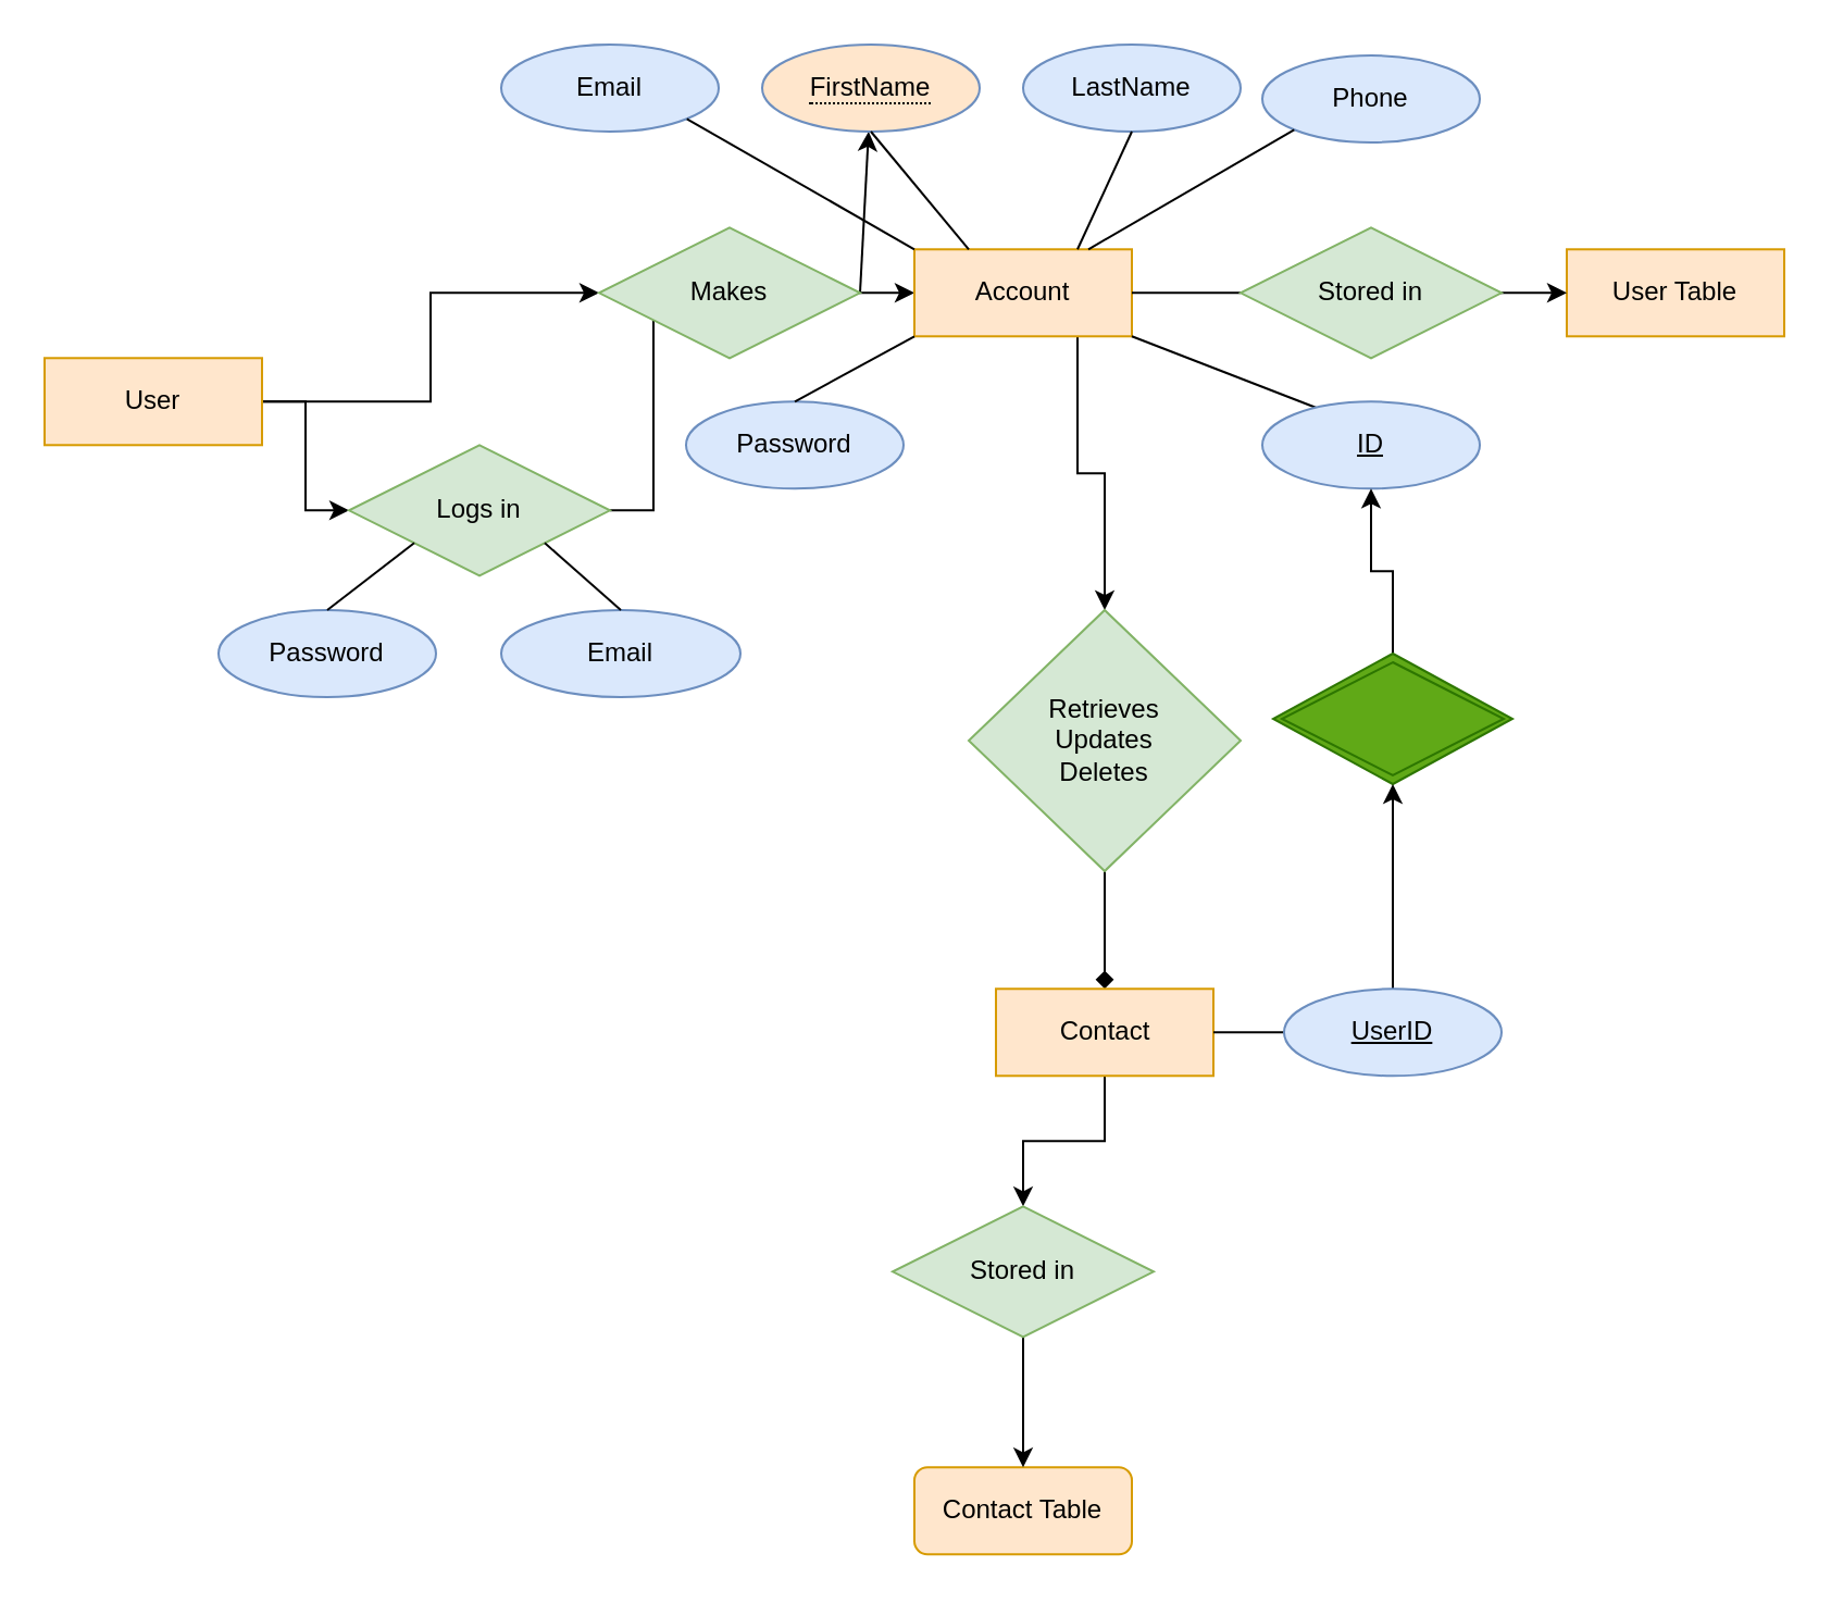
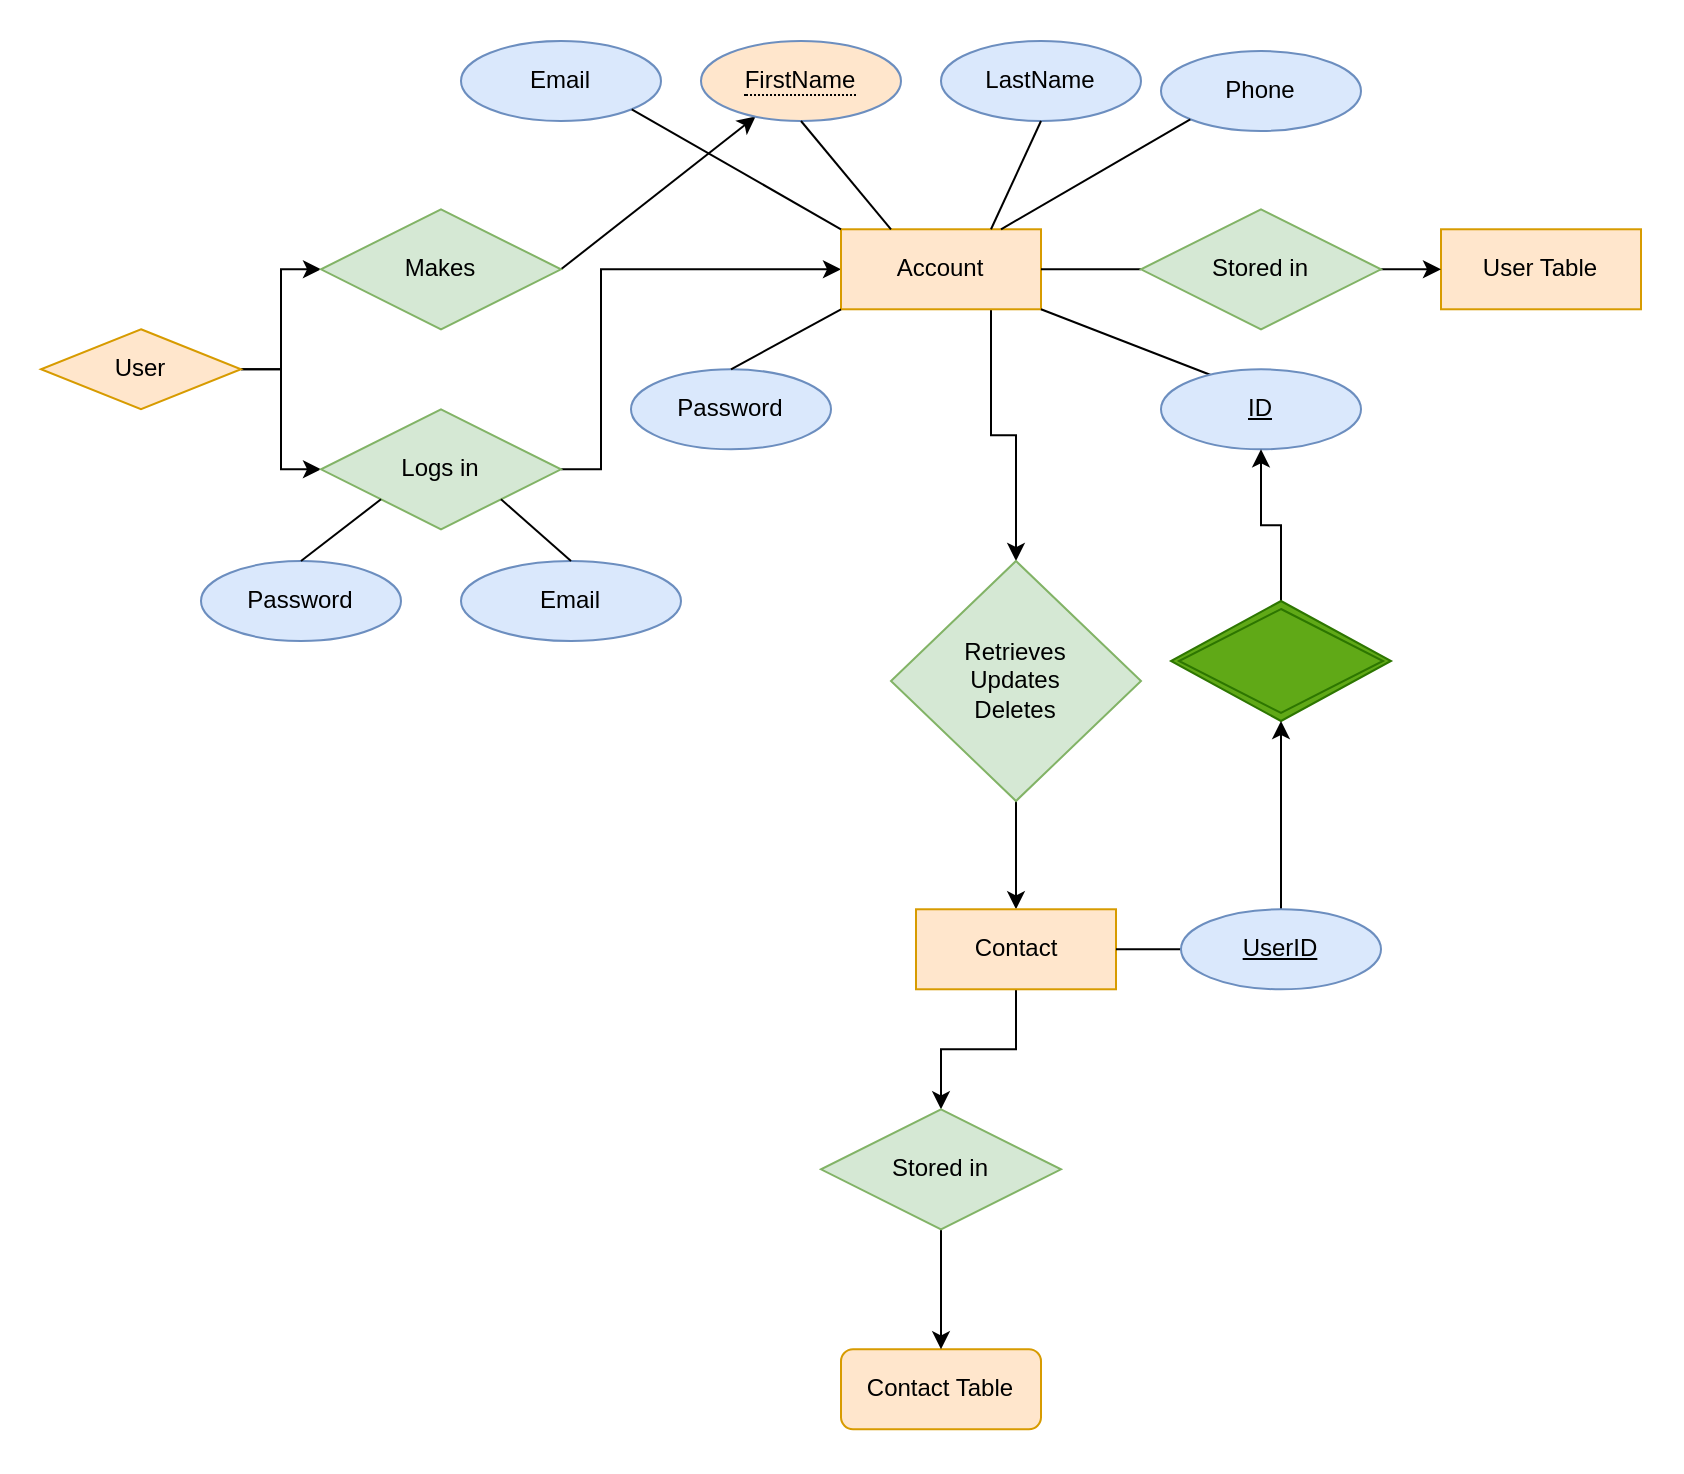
  <mxCell id="0" />
  <mxCell id="1" parent="0" />
  <mxCell id="2" style="edgeStyle=none;rounded=0;orthogonalLoop=1;jettySize=auto;html=1;exitX=0;exitY=0;exitDx=0;exitDy=0;" edge="1" parent="1"><mxGeometry relative="1" as="geometry"><mxPoint x="154.645" y="39.998" as="sourcePoint" /><mxPoint x="154.645" y="39.998" as="targetPoint" /></mxGeometry></mxCell>
  <mxCell id="3" style="edgeStyle=orthogonalEdgeStyle;rounded=0;orthogonalLoop=1;jettySize=auto;html=1;exitX=1;exitY=0.5;exitDx=0;exitDy=0;entryX=0;entryY=0.5;entryDx=0;entryDy=0;" edge="1" parent="1" source="5" target="12"><mxGeometry relative="1" as="geometry" /></mxCell>
  <mxCell id="4" style="edgeStyle=orthogonalEdgeStyle;rounded=0;orthogonalLoop=1;jettySize=auto;html=1;exitX=1;exitY=0.5;exitDx=0;exitDy=0;entryX=0;entryY=0.5;entryDx=0;entryDy=0;" edge="1" parent="1" source="5" target="7"><mxGeometry relative="1" as="geometry" /></mxCell>
- <mxCell id="5" value="User" style="whiteSpace=wrap;html=1;align=center;fillColor=#ffe6cc;strokeColor=#d79b00;" vertex="1" parent="1"><mxGeometry x="20" y="164.14" width="100" height="40" as="geometry" /></mxCell>
+ <mxCell id="5" value="User" style="rhombus;whiteSpace=wrap;html=1;align=center;fillColor=#ffe6cc;strokeColor=#d79b00;" vertex="1" parent="1"><mxGeometry x="20" y="164.14" width="100" height="40" as="geometry" /></mxCell>
  <mxCell id="6" style="edgeStyle=orthogonalEdgeStyle;rounded=0;orthogonalLoop=1;jettySize=auto;html=1;exitX=1;exitY=0.5;exitDx=0;exitDy=0;entryX=0;entryY=0.5;entryDx=0;entryDy=0;" edge="1" parent="1" source="7" target="10"><mxGeometry relative="1" as="geometry"><Array as="points"><mxPoint x="300" y="234" /><mxPoint x="300" y="134" /></Array></mxGeometry></mxCell>
  <mxCell id="7" value="Logs in" style="shape=rhombus;perimeter=rhombusPerimeter;whiteSpace=wrap;html=1;align=center;fillColor=#d5e8d4;strokeColor=#82b366;" vertex="1" parent="1"><mxGeometry x="160" y="204.14" width="120" height="60" as="geometry" /></mxCell>
  <mxCell id="8" style="edgeStyle=none;rounded=0;orthogonalLoop=1;jettySize=auto;html=1;exitX=1;exitY=0.5;exitDx=0;exitDy=0;entryX=0;entryY=0.5;entryDx=0;entryDy=0;startArrow=none;" edge="1" parent="1" source="44"><mxGeometry relative="1" as="geometry"><mxPoint x="670" y="134.14" as="targetPoint" /></mxGeometry></mxCell>
  <mxCell id="9" style="edgeStyle=orthogonalEdgeStyle;rounded=0;orthogonalLoop=1;jettySize=auto;html=1;entryX=0.5;entryY=0;entryDx=0;entryDy=0;exitX=0.75;exitY=1;exitDx=0;exitDy=0;" edge="1" parent="1" source="10" target="28"><mxGeometry relative="1" as="geometry"><mxPoint x="480" y="240" as="sourcePoint" /></mxGeometry></mxCell>
  <mxCell id="10" value="Account" style="whiteSpace=wrap;html=1;align=center;fillColor=#ffe6cc;strokeColor=#d79b00;" vertex="1" parent="1"><mxGeometry x="420" y="114.14" width="100" height="40" as="geometry" /></mxCell>
  <mxCell id="11" style="edgeStyle=none;rounded=0;orthogonalLoop=1;jettySize=auto;html=1;exitX=1;exitY=0.5;exitDx=0;exitDy=0;" edge="1" parent="1" source="12" target="14"><mxGeometry relative="1" as="geometry" /></mxCell>
- <mxCell id="12" value="Makes" style="shape=rhombus;perimeter=rhombusPerimeter;whiteSpace=wrap;html=1;align=center;fillColor=#d5e8d4;strokeColor=#82b366;" vertex="1" parent="1"><mxGeometry x="275" y="104.14" width="120" height="60" as="geometry" /></mxCell>
+ <mxCell id="12" value="Makes" style="shape=rhombus;perimeter=rhombusPerimeter;whiteSpace=wrap;html=1;align=center;fillColor=#d5e8d4;strokeColor=#82b366;" vertex="1" parent="1"><mxGeometry x="160" y="104.14" width="120" height="60" as="geometry" /></mxCell>
  <mxCell id="13" value="User Table" style="whiteSpace=wrap;html=1;align=center;fillColor=#ffe6cc;strokeColor=#d79b00;" vertex="1" parent="1"><mxGeometry x="720" y="114.14" width="100" height="40" as="geometry" /></mxCell>
  <mxCell id="14" value="&lt;span style=&quot;border-bottom: 1px dotted&quot;&gt;FirstName&lt;/span&gt;" style="ellipse;whiteSpace=wrap;html=1;align=center;fillColor=#ffe6cc;strokeColor=#6c8ebf;" vertex="1" parent="1"><mxGeometry x="350" y="20" width="100" height="40" as="geometry" /></mxCell>
  <mxCell id="15" value="LastName" style="ellipse;whiteSpace=wrap;html=1;align=center;fillColor=#dae8fc;strokeColor=#6c8ebf;" vertex="1" parent="1"><mxGeometry x="470" y="20" width="100" height="40" as="geometry" /></mxCell>
  <mxCell id="16" value="Email" style="ellipse;whiteSpace=wrap;html=1;align=center;fillColor=#dae8fc;strokeColor=#6c8ebf;" vertex="1" parent="1"><mxGeometry x="230" y="20" width="100" height="40" as="geometry" /></mxCell>
  <mxCell id="17" value="Password" style="ellipse;whiteSpace=wrap;html=1;align=center;fillColor=#dae8fc;strokeColor=#6c8ebf;" vertex="1" parent="1"><mxGeometry x="315" y="184.14" width="100" height="40" as="geometry" /></mxCell>
  <mxCell id="18" value="Phone" style="ellipse;whiteSpace=wrap;html=1;align=center;fillColor=#dae8fc;strokeColor=#6c8ebf;" vertex="1" parent="1"><mxGeometry x="580" y="25" width="100" height="40" as="geometry" /></mxCell>
  <mxCell id="19" value="Email" style="ellipse;whiteSpace=wrap;html=1;align=center;fillColor=#dae8fc;strokeColor=#6c8ebf;" vertex="1" parent="1"><mxGeometry x="230" y="280" width="110" height="40" as="geometry" /></mxCell>
  <mxCell id="20" value="Password" style="ellipse;whiteSpace=wrap;html=1;align=center;fillColor=#dae8fc;strokeColor=#6c8ebf;" vertex="1" parent="1"><mxGeometry x="100" y="280" width="100" height="40" as="geometry" /></mxCell>
  <mxCell id="21" value="" style="endArrow=none;html=1;rounded=0;entryX=0;entryY=1;entryDx=0;entryDy=0;exitX=0.5;exitY=0;exitDx=0;exitDy=0;" edge="1" parent="1" source="17" target="10"><mxGeometry width="50" height="50" relative="1" as="geometry"><mxPoint x="390" y="214.14" as="sourcePoint" /><mxPoint x="440" y="164.14" as="targetPoint" /></mxGeometry></mxCell>
  <mxCell id="22" value="" style="endArrow=none;html=1;rounded=0;entryX=1;entryY=1;entryDx=0;entryDy=0;exitX=0;exitY=0;exitDx=0;exitDy=0;" edge="1" parent="1" source="10" target="16"><mxGeometry width="50" height="50" relative="1" as="geometry"><mxPoint x="390" y="214.14" as="sourcePoint" /><mxPoint x="440" y="164.14" as="targetPoint" /></mxGeometry></mxCell>
  <mxCell id="23" value="" style="endArrow=none;html=1;rounded=0;exitX=0.25;exitY=0;exitDx=0;exitDy=0;" edge="1" parent="1" source="10"><mxGeometry width="50" height="50" relative="1" as="geometry"><mxPoint x="400" y="104.14" as="sourcePoint" /><mxPoint x="400" y="60" as="targetPoint" /></mxGeometry></mxCell>
  <mxCell id="24" value="" style="endArrow=none;html=1;rounded=0;entryX=0.5;entryY=1;entryDx=0;entryDy=0;exitX=0.75;exitY=0;exitDx=0;exitDy=0;" edge="1" parent="1" source="10" target="15"><mxGeometry width="50" height="50" relative="1" as="geometry"><mxPoint x="410" y="114.14" as="sourcePoint" /><mxPoint x="540" y="64.14" as="targetPoint" /></mxGeometry></mxCell>
  <mxCell id="25" value="" style="endArrow=none;html=1;rounded=0;entryX=0;entryY=1;entryDx=0;entryDy=0;" edge="1" parent="1" target="18"><mxGeometry width="50" height="50" relative="1" as="geometry"><mxPoint x="500" y="114.14" as="sourcePoint" /><mxPoint x="470" y="74.14" as="targetPoint" /></mxGeometry></mxCell>
  <mxCell id="26" value="" style="endArrow=none;html=1;rounded=0;exitX=1;exitY=1;exitDx=0;exitDy=0;entryX=0.252;entryY=0.075;entryDx=0;entryDy=0;entryPerimeter=0;" edge="1" parent="1" source="10" target="34"><mxGeometry width="50" height="50" relative="1" as="geometry"><mxPoint x="430" y="134.14" as="sourcePoint" /><mxPoint x="545" y="190.14" as="targetPoint" /></mxGeometry></mxCell>
- <mxCell id="27" style="edgeStyle=orthogonalEdgeStyle;rounded=0;orthogonalLoop=1;jettySize=auto;html=1;exitX=0.5;exitY=1;exitDx=0;exitDy=0;entryX=0.5;entryY=0;entryDx=0;entryDy=0;endArrow=diamond;" edge="1" parent="1" source="28" target="31"><mxGeometry relative="1" as="geometry" /></mxCell>
+ <mxCell id="27" style="edgeStyle=orthogonalEdgeStyle;rounded=0;orthogonalLoop=1;jettySize=auto;html=1;exitX=0.5;exitY=1;exitDx=0;exitDy=0;entryX=0.5;entryY=0;entryDx=0;entryDy=0;" edge="1" parent="1" source="28" target="31"><mxGeometry relative="1" as="geometry" /></mxCell>
  <mxCell id="28" value="Retrieves&lt;br&gt;Updates&lt;br&gt;Deletes" style="shape=rhombus;perimeter=rhombusPerimeter;whiteSpace=wrap;html=1;align=center;fillColor=#d5e8d4;strokeColor=#82b366;" vertex="1" parent="1"><mxGeometry x="445" y="280" width="125" height="120" as="geometry" /></mxCell>
  <mxCell id="29" value="Contact Table" style="whiteSpace=wrap;html=1;align=center;fillColor=#ffe6cc;strokeColor=#d79b00;rounded=1;" vertex="1" parent="1"><mxGeometry x="420" y="674.14" width="100" height="40" as="geometry" /></mxCell>
  <mxCell id="30" style="edgeStyle=orthogonalEdgeStyle;rounded=0;orthogonalLoop=1;jettySize=auto;html=1;exitX=0.5;exitY=1;exitDx=0;exitDy=0;entryX=0.5;entryY=0;entryDx=0;entryDy=0;" edge="1" parent="1" source="31" target="33"><mxGeometry relative="1" as="geometry" /></mxCell>
  <mxCell id="31" value="Contact" style="whiteSpace=wrap;html=1;align=center;fillColor=#ffe6cc;strokeColor=#d79b00;" vertex="1" parent="1"><mxGeometry x="457.5" y="454.14" width="100" height="40" as="geometry" /></mxCell>
  <mxCell id="32" style="edgeStyle=orthogonalEdgeStyle;rounded=0;orthogonalLoop=1;jettySize=auto;html=1;exitX=0.5;exitY=1;exitDx=0;exitDy=0;" edge="1" parent="1" source="33" target="29"><mxGeometry relative="1" as="geometry" /></mxCell>
  <mxCell id="33" value="Stored in" style="shape=rhombus;perimeter=rhombusPerimeter;whiteSpace=wrap;html=1;align=center;fillColor=#d5e8d4;strokeColor=#82b366;" vertex="1" parent="1"><mxGeometry x="410" y="554.14" width="120" height="60" as="geometry" /></mxCell>
  <mxCell id="34" value="ID" style="ellipse;whiteSpace=wrap;html=1;align=center;fontStyle=4;fillColor=#dae8fc;strokeColor=#6c8ebf;" vertex="1" parent="1"><mxGeometry x="580" y="184.14" width="100" height="40" as="geometry" /></mxCell>
  <mxCell id="35" value="" style="endArrow=none;html=1;rounded=0;exitX=1;exitY=1;exitDx=0;exitDy=0;entryX=0.5;entryY=0;entryDx=0;entryDy=0;" edge="1" parent="1" source="7" target="19"><mxGeometry relative="1" as="geometry"><mxPoint x="420" y="220" as="sourcePoint" /><mxPoint x="580" y="220" as="targetPoint" /></mxGeometry></mxCell>
  <mxCell id="36" value="" style="endArrow=none;html=1;rounded=0;exitX=0;exitY=1;exitDx=0;exitDy=0;entryX=0.5;entryY=0;entryDx=0;entryDy=0;" edge="1" parent="1" source="7" target="20"><mxGeometry relative="1" as="geometry"><mxPoint x="420" y="220" as="sourcePoint" /><mxPoint x="580" y="220" as="targetPoint" /></mxGeometry></mxCell>
  <mxCell id="37" style="edgeStyle=orthogonalEdgeStyle;rounded=0;orthogonalLoop=1;jettySize=auto;html=1;exitX=0.5;exitY=0;exitDx=0;exitDy=0;" edge="1" parent="1" source="38" target="34"><mxGeometry relative="1" as="geometry" /></mxCell>
  <mxCell id="38" value="" style="shape=rhombus;double=1;perimeter=rhombusPerimeter;whiteSpace=wrap;html=1;align=center;fillColor=#60a917;strokeColor=#2D7600;fontColor=#ffffff;" vertex="1" parent="1"><mxGeometry x="585" y="300" width="110" height="60" as="geometry" /></mxCell>
  <mxCell id="39" style="edgeStyle=orthogonalEdgeStyle;rounded=0;orthogonalLoop=1;jettySize=auto;html=1;exitX=0.5;exitY=0;exitDx=0;exitDy=0;" edge="1" parent="1" source="41" target="38"><mxGeometry relative="1" as="geometry"><mxPoint x="600" y="452.07" as="sourcePoint" /></mxGeometry></mxCell>
  <mxCell id="40" value="" style="endArrow=none;html=1;rounded=0;exitX=1;exitY=0.5;exitDx=0;exitDy=0;entryX=0;entryY=0.5;entryDx=0;entryDy=0;" edge="1" parent="1" source="31" target="41"><mxGeometry relative="1" as="geometry"><mxPoint x="420" y="420" as="sourcePoint" /><mxPoint x="550" y="474" as="targetPoint" /></mxGeometry></mxCell>
  <mxCell id="41" value="UserID" style="ellipse;whiteSpace=wrap;html=1;align=center;fontStyle=4;fillColor=#dae8fc;strokeColor=#6c8ebf;" vertex="1" parent="1"><mxGeometry x="590" y="454.14" width="100" height="40" as="geometry" /></mxCell>
  <mxCell id="42" value="" style="edgeStyle=none;rounded=0;orthogonalLoop=1;jettySize=auto;html=1;exitX=1;exitY=0.5;exitDx=0;exitDy=0;entryX=0;entryY=0.5;entryDx=0;entryDy=0;endArrow=none;" edge="1" parent="1" source="10" target="44"><mxGeometry relative="1" as="geometry"><mxPoint x="520" y="134" as="sourcePoint" /><mxPoint x="670" y="134.14" as="targetPoint" /></mxGeometry></mxCell>
  <mxCell id="43" style="edgeStyle=orthogonalEdgeStyle;rounded=0;orthogonalLoop=1;jettySize=auto;html=1;exitX=1;exitY=0.5;exitDx=0;exitDy=0;entryX=0;entryY=0.5;entryDx=0;entryDy=0;" edge="1" parent="1" source="44" target="13"><mxGeometry relative="1" as="geometry" /></mxCell>
  <mxCell id="44" value="Stored in" style="shape=rhombus;perimeter=rhombusPerimeter;whiteSpace=wrap;html=1;align=center;fillColor=#d5e8d4;strokeColor=#82b366;" vertex="1" parent="1"><mxGeometry x="570" y="104.14" width="120" height="60" as="geometry" /></mxCell>
